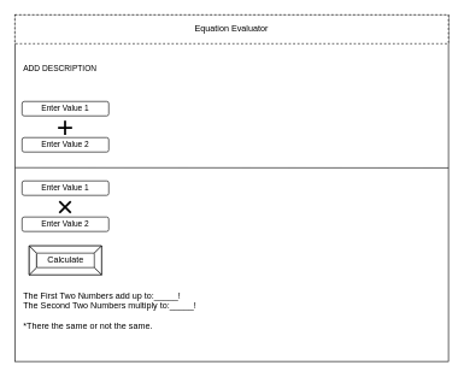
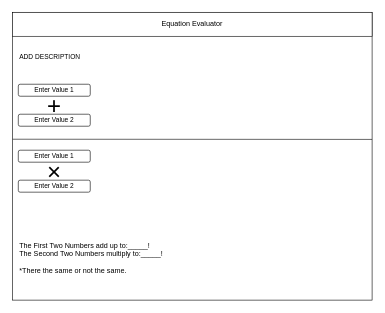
  <mxCell id="0" />
  <mxCell id="1" parent="0" />
  <mxCell id="2" value="" style="rounded=0;whiteSpace=wrap;html=1;" parent="1" vertex="1"><mxGeometry x="20" y="20" width="600" height="480" as="geometry" /></mxCell>
- <mxCell id="3" value="Equation Evaluator" style="rounded=0;whiteSpace=wrap;html=1;dashed=1;" parent="1" vertex="1"><mxGeometry x="20" y="20" width="600" height="40" as="geometry" /></mxCell>
- <mxCell id="4" value="Calculate" style="labelPosition=center;verticalLabelPosition=middle;align=center;html=1;shape=mxgraph.basic.button;dx=10;" parent="1" vertex="1"><mxGeometry x="40" y="340" width="100" height="40" as="geometry" /></mxCell>
+ <mxCell id="3" value="Equation Evaluator" style="rounded=0;whiteSpace=wrap;html=1;" parent="1" vertex="1"><mxGeometry x="20" y="20" width="600" height="40" as="geometry" /></mxCell>
  <mxCell id="5" value="ADD DESCRIPTION" style="text;html=1;strokeColor=none;fillColor=none;align=left;verticalAlign=middle;whiteSpace=wrap;rounded=0;fontSize=11;" parent="1" vertex="1"><mxGeometry x="30" y="80" width="590" height="30" as="geometry" /></mxCell>
  <mxCell id="6" value="Enter Value 1" style="rounded=1;whiteSpace=wrap;html=1;fontSize=11;" parent="1" vertex="1"><mxGeometry x="30" y="140" width="120" height="20" as="geometry" /></mxCell>
  <mxCell id="7" value="Enter Value 2" style="rounded=1;whiteSpace=wrap;html=1;fontSize=11;" parent="1" vertex="1"><mxGeometry x="30" y="190" width="120" height="20" as="geometry" /></mxCell>
  <mxCell id="8" value="&lt;font style=&quot;font-size: 40px&quot;&gt;+&lt;/font&gt;" style="text;html=1;strokeColor=none;fillColor=none;align=center;verticalAlign=middle;whiteSpace=wrap;rounded=0;" vertex="1" parent="1"><mxGeometry x="75" y="160" width="30" height="30" as="geometry" /></mxCell>
  <mxCell id="9" value="Enter Value 1" style="rounded=1;whiteSpace=wrap;html=1;fontSize=11;" vertex="1" parent="1"><mxGeometry x="30" y="250" width="120" height="20" as="geometry" /></mxCell>
  <mxCell id="10" value="Enter Value 2" style="rounded=1;whiteSpace=wrap;html=1;fontSize=11;" vertex="1" parent="1"><mxGeometry x="30" y="300" width="120" height="20" as="geometry" /></mxCell>
  <mxCell id="11" value="&lt;span style=&quot;font-size: 40px&quot;&gt;×&lt;/span&gt;" style="text;html=1;strokeColor=none;fillColor=none;align=center;verticalAlign=middle;whiteSpace=wrap;rounded=0;" vertex="1" parent="1"><mxGeometry x="75" y="270" width="30" height="30" as="geometry" /></mxCell>
  <mxCell id="12" value="" style="endArrow=none;html=1;fontSize=40;exitX=0.001;exitY=0.441;exitDx=0;exitDy=0;exitPerimeter=0;" edge="1" parent="1" source="2"><mxGeometry width="50" height="50" relative="1" as="geometry"><mxPoint x="340" y="260" as="sourcePoint" /><mxPoint x="620" y="232" as="targetPoint" /></mxGeometry></mxCell>
  <mxCell id="13" value="The First Two Numbers add up to:_____!&lt;br&gt;The Second Two Numbers multiply to:_____!&lt;br&gt;&lt;br&gt;*There the same or not the same." style="text;html=1;strokeColor=none;fillColor=none;align=left;verticalAlign=middle;whiteSpace=wrap;rounded=0;fontSize=12;" vertex="1" parent="1"><mxGeometry x="30" y="400" width="260" height="60" as="geometry" /></mxCell>
